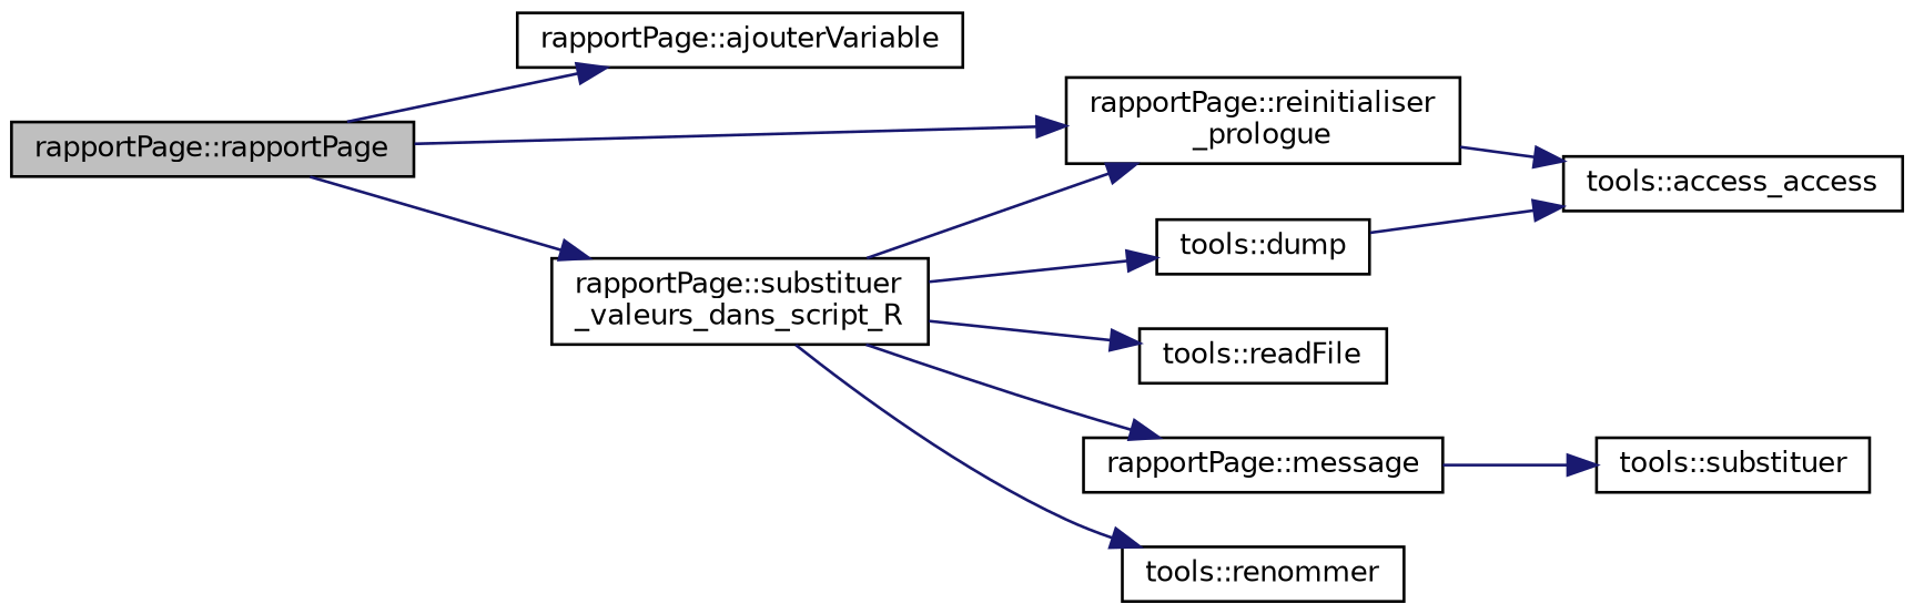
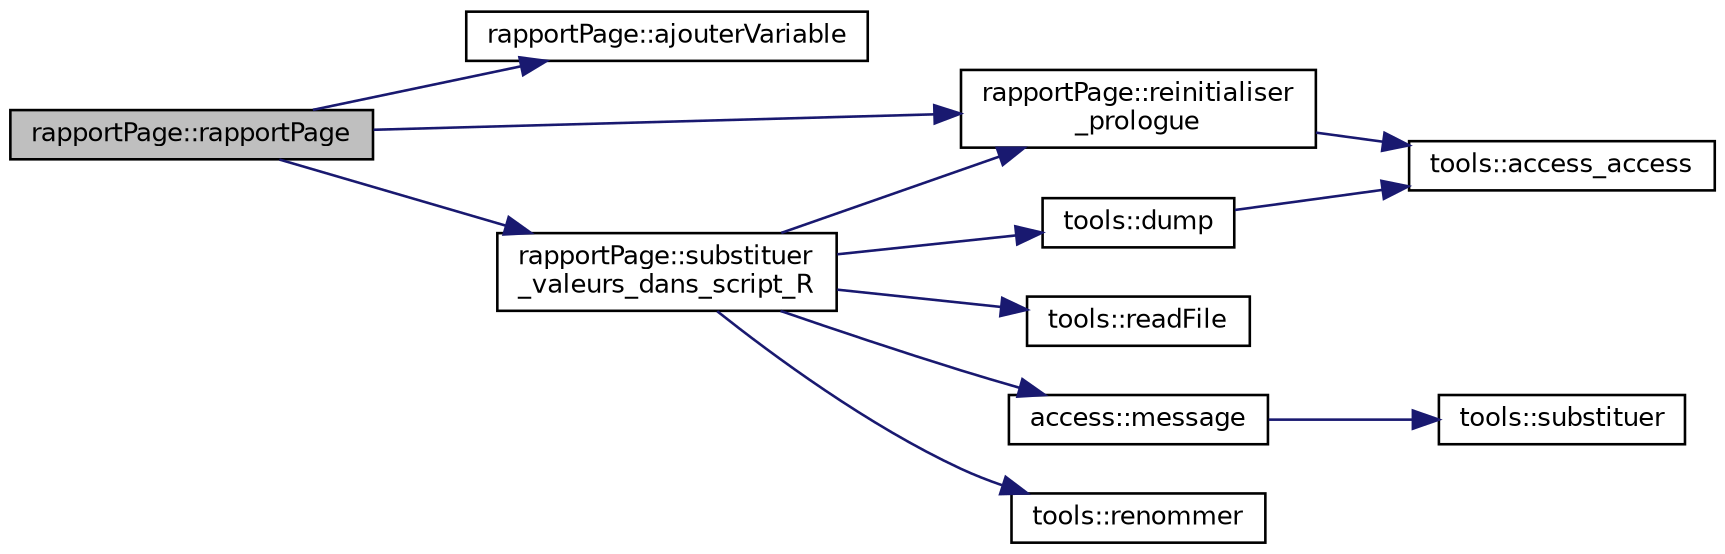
  digraph {
    rankdir=LR
    node [color=black fillcolor=white fontname=Helvetica fontsize=10 shape=record style=filled]
    edge [color=midnightblue fontname=Helvetica fontsize=10 labelfontname=Helvetica labelfontsize=10 style=solid]
    n1 [fillcolor=grey75 fontcolor=black height=0.2 label="rapportPage::rapportPage" width=0.4]
    n2 [height=0.2 label="rapportPage::ajouterVariable" width=0.4]
    n3 [height=0.2 label="rapportPage::reinitialiser\l_prologue" width=0.4]
    n4 [height=0.2 label="rapportPage::substituer\l_valeurs_dans_script_R" width=0.4]
    n5 [height=0.2 label="tools::access_access" width=0.4]
    n6 [height=0.2 label="tools::readFile" width=0.4]
-   n7 [height=0.2 label="rapportPage::message" width=0.4]
+   n7 [height=0.2 label="access::message" width=0.4]
    n8 [height=0.2 label="tools::renommer" width=0.4]
    n9 [height=0.2 label="tools::dump" width=0.4]
    n10 [height=0.2 label="tools::substituer" width=0.4]
    n1 -> n2
    n1 -> n3
    n1 -> n4
    n3 -> n5
    n4 -> n3
    n4 -> n6
    n4 -> n7
    n4 -> n8
    n4 -> n9
    n7 -> n10
    n9 -> n5
  }
